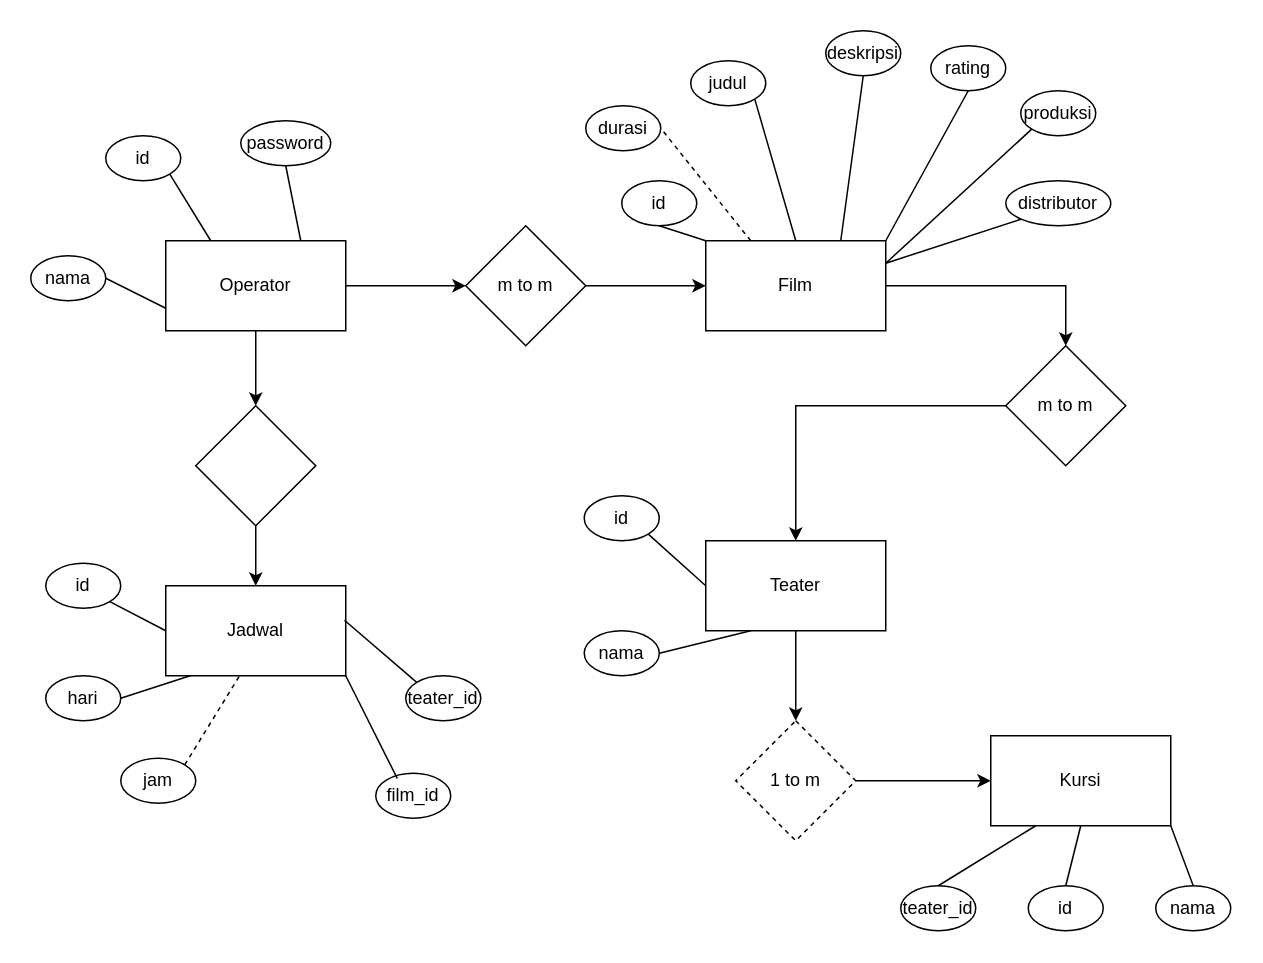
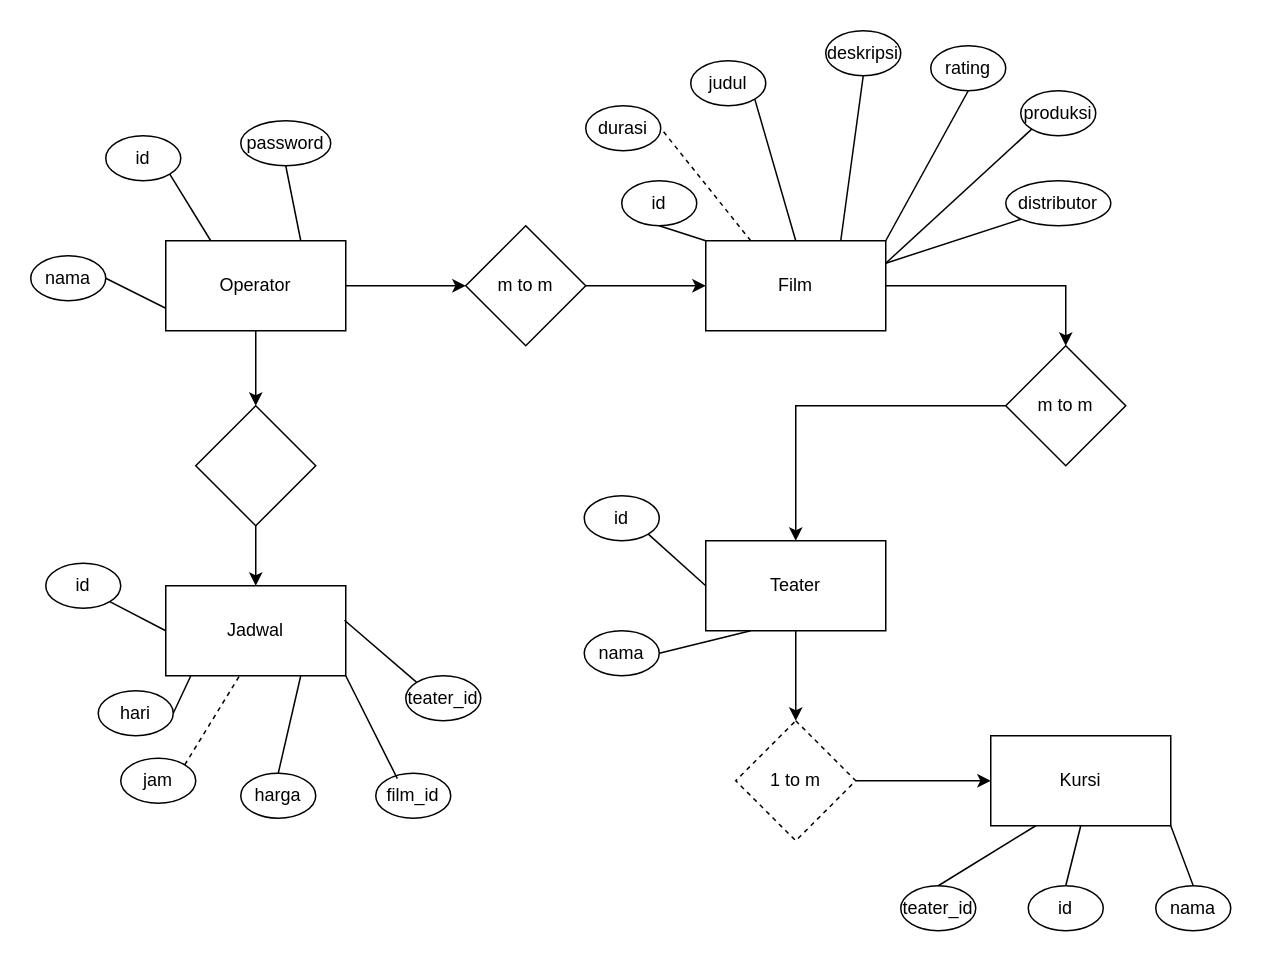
  <mxCell id="0" />
  <mxCell id="1" parent="0" />
  <mxCell id="2" value="" style="edgeStyle=orthogonalEdgeStyle;rounded=0;orthogonalLoop=1;jettySize=auto;html=1;" edge="1" parent="1" source="4" target="6"><mxGeometry relative="1" as="geometry" /></mxCell>
  <mxCell id="3" value="" style="edgeStyle=orthogonalEdgeStyle;rounded=0;orthogonalLoop=1;jettySize=auto;html=1;" edge="1" parent="1" source="4" target="17"><mxGeometry relative="1" as="geometry" /></mxCell>
  <mxCell id="4" value="Operator" style="rounded=0;whiteSpace=wrap;html=1;" vertex="1" parent="1"><mxGeometry x="110" y="160" width="120" height="60" as="geometry" /></mxCell>
  <mxCell id="5" value="" style="edgeStyle=orthogonalEdgeStyle;rounded=0;orthogonalLoop=1;jettySize=auto;html=1;" edge="1" parent="1" source="6" target="8"><mxGeometry relative="1" as="geometry" /></mxCell>
  <mxCell id="6" value="m to m" style="rhombus;whiteSpace=wrap;html=1;rounded=0;" vertex="1" parent="1"><mxGeometry x="310" y="150" width="80" height="80" as="geometry" /></mxCell>
  <mxCell id="7" value="" style="edgeStyle=orthogonalEdgeStyle;rounded=0;orthogonalLoop=1;jettySize=auto;html=1;" edge="1" parent="1" source="8" target="10"><mxGeometry relative="1" as="geometry" /></mxCell>
  <mxCell id="8" value="Film" style="whiteSpace=wrap;html=1;rounded=0;" vertex="1" parent="1"><mxGeometry x="470" y="160" width="120" height="60" as="geometry" /></mxCell>
  <mxCell id="9" value="" style="edgeStyle=orthogonalEdgeStyle;rounded=0;orthogonalLoop=1;jettySize=auto;html=1;" edge="1" parent="1" source="10" target="12"><mxGeometry relative="1" as="geometry" /></mxCell>
  <mxCell id="10" value="m to m" style="rhombus;whiteSpace=wrap;html=1;rounded=0;" vertex="1" parent="1"><mxGeometry x="670" y="230" width="80" height="80" as="geometry" /></mxCell>
  <mxCell id="11" value="" style="edgeStyle=orthogonalEdgeStyle;rounded=0;orthogonalLoop=1;jettySize=auto;html=1;" edge="1" parent="1" source="12" target="14"><mxGeometry relative="1" as="geometry" /></mxCell>
  <mxCell id="12" value="Teater" style="whiteSpace=wrap;html=1;rounded=0;" vertex="1" parent="1"><mxGeometry x="470" y="360" width="120" height="60" as="geometry" /></mxCell>
  <mxCell id="13" value="" style="edgeStyle=orthogonalEdgeStyle;rounded=0;orthogonalLoop=1;jettySize=auto;html=1;" edge="1" parent="1" source="14" target="15"><mxGeometry relative="1" as="geometry" /></mxCell>
  <mxCell id="14" value="1 to m" style="rhombus;whiteSpace=wrap;html=1;rounded=0;dashed=1;" vertex="1" parent="1"><mxGeometry x="490" y="480" width="80" height="80" as="geometry" /></mxCell>
  <mxCell id="15" value="Kursi" style="whiteSpace=wrap;html=1;rounded=0;" vertex="1" parent="1"><mxGeometry x="660" y="490" width="120" height="60" as="geometry" /></mxCell>
  <mxCell id="16" value="" style="edgeStyle=orthogonalEdgeStyle;rounded=0;orthogonalLoop=1;jettySize=auto;html=1;" edge="1" parent="1" source="17" target="18"><mxGeometry relative="1" as="geometry" /></mxCell>
  <mxCell id="17" value="" style="rhombus;whiteSpace=wrap;html=1;rounded=0;" vertex="1" parent="1"><mxGeometry x="130" y="270" width="80" height="80" as="geometry" /></mxCell>
  <mxCell id="18" value="Jadwal" style="whiteSpace=wrap;html=1;rounded=0;" vertex="1" parent="1"><mxGeometry x="110" y="390" width="120" height="60" as="geometry" /></mxCell>
  <mxCell id="19" value="id" style="ellipse;whiteSpace=wrap;html=1;" vertex="1" parent="1"><mxGeometry x="70" y="90" width="50" height="30" as="geometry" /></mxCell>
  <mxCell id="20" value="nama" style="ellipse;whiteSpace=wrap;html=1;" vertex="1" parent="1"><mxGeometry x="20" y="170" width="50" height="30" as="geometry" /></mxCell>
  <mxCell id="21" value="password" style="ellipse;whiteSpace=wrap;html=1;" vertex="1" parent="1"><mxGeometry x="160" y="80" width="60" height="30" as="geometry" /></mxCell>
  <mxCell id="22" value="id" style="ellipse;whiteSpace=wrap;html=1;" vertex="1" parent="1"><mxGeometry x="414" y="120" width="50" height="30" as="geometry" /></mxCell>
  <mxCell id="23" value="judul" style="ellipse;whiteSpace=wrap;html=1;" vertex="1" parent="1"><mxGeometry x="460" y="40" width="50" height="30" as="geometry" /></mxCell>
  <mxCell id="24" value="deskripsi" style="ellipse;whiteSpace=wrap;html=1;" vertex="1" parent="1"><mxGeometry x="550" y="20" width="50" height="30" as="geometry" /></mxCell>
  <mxCell id="25" value="rating" style="ellipse;whiteSpace=wrap;html=1;" vertex="1" parent="1"><mxGeometry x="620" y="30" width="50" height="30" as="geometry" /></mxCell>
  <mxCell id="26" value="produksi" style="ellipse;whiteSpace=wrap;html=1;" vertex="1" parent="1"><mxGeometry x="680" y="60" width="50" height="30" as="geometry" /></mxCell>
  <mxCell id="27" value="distributor" style="ellipse;whiteSpace=wrap;html=1;" vertex="1" parent="1"><mxGeometry x="670" y="120" width="70" height="30" as="geometry" /></mxCell>
  <mxCell id="28" value="durasi" style="ellipse;whiteSpace=wrap;html=1;" vertex="1" parent="1"><mxGeometry x="390" y="70" width="50" height="30" as="geometry" /></mxCell>
  <mxCell id="29" value="id" style="ellipse;whiteSpace=wrap;html=1;" vertex="1" parent="1"><mxGeometry x="389" y="330" width="50" height="30" as="geometry" /></mxCell>
  <mxCell id="30" value="nama" style="ellipse;whiteSpace=wrap;html=1;" vertex="1" parent="1"><mxGeometry x="389" y="420" width="50" height="30" as="geometry" /></mxCell>
  <mxCell id="31" value="id" style="ellipse;whiteSpace=wrap;html=1;" vertex="1" parent="1"><mxGeometry x="685" y="590" width="50" height="30" as="geometry" /></mxCell>
  <mxCell id="32" value="nama" style="ellipse;whiteSpace=wrap;html=1;" vertex="1" parent="1"><mxGeometry x="770" y="590" width="50" height="30" as="geometry" /></mxCell>
  <mxCell id="33" value="teater_id" style="ellipse;whiteSpace=wrap;html=1;" vertex="1" parent="1"><mxGeometry x="600" y="590" width="50" height="30" as="geometry" /></mxCell>
  <mxCell id="34" value="id" style="ellipse;whiteSpace=wrap;html=1;" vertex="1" parent="1"><mxGeometry x="30" y="375" width="50" height="30" as="geometry" /></mxCell>
- <mxCell id="35" value="hari" style="ellipse;whiteSpace=wrap;html=1;" vertex="1" parent="1"><mxGeometry x="30" y="450" width="50" height="30" as="geometry" /></mxCell>
+ <mxCell id="35" value="hari" style="ellipse;whiteSpace=wrap;html=1;" vertex="1" parent="1"><mxGeometry x="65" y="460" width="50" height="30" as="geometry" /></mxCell>
  <mxCell id="36" value="jam" style="ellipse;whiteSpace=wrap;html=1;" vertex="1" parent="1"><mxGeometry x="80" y="505" width="50" height="30" as="geometry" /></mxCell>
  <mxCell id="37" value="teater_id" style="ellipse;whiteSpace=wrap;html=1;" vertex="1" parent="1"><mxGeometry x="270" y="450" width="50" height="30" as="geometry" /></mxCell>
+ <mxCell id="38" value="harga" style="ellipse;whiteSpace=wrap;html=1;" vertex="1" parent="1"><mxGeometry x="160" y="515" width="50" height="30" as="geometry" /></mxCell>
  <mxCell id="39" value="film_id" style="ellipse;whiteSpace=wrap;html=1;" vertex="1" parent="1"><mxGeometry x="250" y="515" width="50" height="30" as="geometry" /></mxCell>
  <mxCell id="40" value="" style="endArrow=none;html=1;rounded=0;entryX=0;entryY=0.75;entryDx=0;entryDy=0;exitX=1;exitY=0.5;exitDx=0;exitDy=0;" edge="1" parent="1" source="20" target="4"><mxGeometry width="50" height="50" relative="1" as="geometry"><mxPoint x="40" y="300" as="sourcePoint" /><mxPoint x="90" y="250" as="targetPoint" /></mxGeometry></mxCell>
  <mxCell id="41" value="" style="endArrow=none;html=1;rounded=0;exitX=0.25;exitY=0;exitDx=0;exitDy=0;entryX=1;entryY=1;entryDx=0;entryDy=0;" edge="1" parent="1" source="4" target="19"><mxGeometry width="50" height="50" relative="1" as="geometry"><mxPoint x="390" y="310" as="sourcePoint" /><mxPoint x="440" y="260" as="targetPoint" /></mxGeometry></mxCell>
  <mxCell id="42" value="" style="endArrow=none;html=1;rounded=0;exitX=0.75;exitY=0;exitDx=0;exitDy=0;entryX=0.5;entryY=1;entryDx=0;entryDy=0;" edge="1" parent="1" source="4" target="21"><mxGeometry width="50" height="50" relative="1" as="geometry"><mxPoint x="390" y="310" as="sourcePoint" /><mxPoint x="440" y="260" as="targetPoint" /></mxGeometry></mxCell>
  <mxCell id="43" value="" style="endArrow=none;html=1;rounded=0;entryX=0;entryY=0;entryDx=0;entryDy=0;exitX=0.5;exitY=1;exitDx=0;exitDy=0;" edge="1" parent="1" source="22" target="8"><mxGeometry width="50" height="50" relative="1" as="geometry"><mxPoint x="390" y="310" as="sourcePoint" /><mxPoint x="440" y="260" as="targetPoint" /></mxGeometry></mxCell>
  <mxCell id="44" value="" style="endArrow=none;html=1;rounded=0;entryX=1;entryY=0.5;entryDx=0;entryDy=0;exitX=0.25;exitY=0;exitDx=0;exitDy=0;dashed=1;" edge="1" parent="1" source="8" target="28"><mxGeometry width="50" height="50" relative="1" as="geometry"><mxPoint x="390" y="310" as="sourcePoint" /><mxPoint x="440" y="260" as="targetPoint" /></mxGeometry></mxCell>
  <mxCell id="45" value="" style="endArrow=none;html=1;rounded=0;entryX=1;entryY=1;entryDx=0;entryDy=0;exitX=0.5;exitY=0;exitDx=0;exitDy=0;" edge="1" parent="1" source="8" target="23"><mxGeometry width="50" height="50" relative="1" as="geometry"><mxPoint x="390" y="310" as="sourcePoint" /><mxPoint x="440" y="260" as="targetPoint" /></mxGeometry></mxCell>
  <mxCell id="46" value="" style="endArrow=none;html=1;rounded=0;entryX=0.5;entryY=1;entryDx=0;entryDy=0;exitX=0.75;exitY=0;exitDx=0;exitDy=0;" edge="1" parent="1" source="8" target="24"><mxGeometry width="50" height="50" relative="1" as="geometry"><mxPoint x="390" y="310" as="sourcePoint" /><mxPoint x="440" y="260" as="targetPoint" /></mxGeometry></mxCell>
  <mxCell id="47" value="" style="endArrow=none;html=1;rounded=0;entryX=0.5;entryY=1;entryDx=0;entryDy=0;exitX=1;exitY=0;exitDx=0;exitDy=0;" edge="1" parent="1" source="8" target="25"><mxGeometry width="50" height="50" relative="1" as="geometry"><mxPoint x="390" y="310" as="sourcePoint" /><mxPoint x="440" y="260" as="targetPoint" /></mxGeometry></mxCell>
  <mxCell id="48" value="" style="endArrow=none;html=1;rounded=0;entryX=0;entryY=1;entryDx=0;entryDy=0;exitX=1;exitY=0.25;exitDx=0;exitDy=0;" edge="1" parent="1" source="8" target="26"><mxGeometry width="50" height="50" relative="1" as="geometry"><mxPoint x="390" y="310" as="sourcePoint" /><mxPoint x="440" y="260" as="targetPoint" /></mxGeometry></mxCell>
  <mxCell id="49" value="" style="endArrow=none;html=1;rounded=0;entryX=0;entryY=1;entryDx=0;entryDy=0;exitX=1;exitY=0.25;exitDx=0;exitDy=0;" edge="1" parent="1" source="8" target="27"><mxGeometry width="50" height="50" relative="1" as="geometry"><mxPoint x="390" y="310" as="sourcePoint" /><mxPoint x="440" y="260" as="targetPoint" /></mxGeometry></mxCell>
  <mxCell id="50" value="" style="endArrow=none;html=1;rounded=0;exitX=1;exitY=1;exitDx=0;exitDy=0;entryX=0;entryY=0.5;entryDx=0;entryDy=0;" edge="1" parent="1" source="29" target="12"><mxGeometry width="50" height="50" relative="1" as="geometry"><mxPoint x="390" y="310" as="sourcePoint" /><mxPoint x="440" y="260" as="targetPoint" /></mxGeometry></mxCell>
  <mxCell id="51" value="" style="endArrow=none;html=1;rounded=0;exitX=1;exitY=0.5;exitDx=0;exitDy=0;entryX=0.25;entryY=1;entryDx=0;entryDy=0;" edge="1" parent="1" source="30" target="12"><mxGeometry width="50" height="50" relative="1" as="geometry"><mxPoint x="390" y="310" as="sourcePoint" /><mxPoint x="440" y="260" as="targetPoint" /></mxGeometry></mxCell>
  <mxCell id="52" value="" style="endArrow=none;html=1;rounded=0;exitX=0.5;exitY=0;exitDx=0;exitDy=0;entryX=0.25;entryY=1;entryDx=0;entryDy=0;" edge="1" parent="1" source="33" target="15"><mxGeometry width="50" height="50" relative="1" as="geometry"><mxPoint x="390" y="450" as="sourcePoint" /><mxPoint x="440" y="400" as="targetPoint" /></mxGeometry></mxCell>
  <mxCell id="53" value="" style="endArrow=none;html=1;rounded=0;entryX=0.5;entryY=1;entryDx=0;entryDy=0;exitX=0.5;exitY=0;exitDx=0;exitDy=0;" edge="1" parent="1" source="31" target="15"><mxGeometry width="50" height="50" relative="1" as="geometry"><mxPoint x="390" y="450" as="sourcePoint" /><mxPoint x="440" y="400" as="targetPoint" /></mxGeometry></mxCell>
  <mxCell id="54" value="" style="endArrow=none;html=1;rounded=0;entryX=1;entryY=1;entryDx=0;entryDy=0;exitX=0.5;exitY=0;exitDx=0;exitDy=0;" edge="1" parent="1" source="32" target="15"><mxGeometry width="50" height="50" relative="1" as="geometry"><mxPoint x="390" y="450" as="sourcePoint" /><mxPoint x="440" y="400" as="targetPoint" /></mxGeometry></mxCell>
  <mxCell id="55" value="" style="endArrow=none;html=1;rounded=0;exitX=1;exitY=1;exitDx=0;exitDy=0;entryX=0;entryY=0.5;entryDx=0;entryDy=0;" edge="1" parent="1" source="34" target="18"><mxGeometry width="50" height="50" relative="1" as="geometry"><mxPoint x="390" y="310" as="sourcePoint" /><mxPoint x="440" y="260" as="targetPoint" /></mxGeometry></mxCell>
  <mxCell id="56" value="" style="endArrow=none;html=1;rounded=0;exitX=1;exitY=0.5;exitDx=0;exitDy=0;entryX=0.14;entryY=0.997;entryDx=0;entryDy=0;entryPerimeter=0;" edge="1" parent="1" source="35" target="18"><mxGeometry width="50" height="50" relative="1" as="geometry"><mxPoint x="83" y="411" as="sourcePoint" /><mxPoint x="120" y="430" as="targetPoint" /></mxGeometry></mxCell>
  <mxCell id="57" value="" style="endArrow=none;html=1;rounded=0;exitX=1;exitY=0;exitDx=0;exitDy=0;entryX=0.407;entryY=1.01;entryDx=0;entryDy=0;entryPerimeter=0;dashed=1;" edge="1" parent="1" source="36" target="18"><mxGeometry width="50" height="50" relative="1" as="geometry"><mxPoint x="93" y="421" as="sourcePoint" /><mxPoint x="130" y="440" as="targetPoint" /></mxGeometry></mxCell>
+ <mxCell id="58" value="" style="endArrow=none;html=1;rounded=0;exitX=0.5;exitY=0;exitDx=0;exitDy=0;entryX=0.75;entryY=1;entryDx=0;entryDy=0;" edge="1" parent="1" source="38" target="18"><mxGeometry width="50" height="50" relative="1" as="geometry"><mxPoint x="103" y="431" as="sourcePoint" /><mxPoint x="140" y="450" as="targetPoint" /></mxGeometry></mxCell>
  <mxCell id="59" value="" style="endArrow=none;html=1;rounded=0;exitX=0;exitY=0;exitDx=0;exitDy=0;entryX=0.993;entryY=0.383;entryDx=0;entryDy=0;entryPerimeter=0;" edge="1" parent="1" source="37" target="18"><mxGeometry width="50" height="50" relative="1" as="geometry"><mxPoint x="113" y="441" as="sourcePoint" /><mxPoint x="150" y="460" as="targetPoint" /></mxGeometry></mxCell>
  <mxCell id="60" value="" style="endArrow=none;html=1;rounded=0;exitX=0.288;exitY=0.12;exitDx=0;exitDy=0;entryX=1;entryY=1;entryDx=0;entryDy=0;exitPerimeter=0;" edge="1" parent="1" source="39" target="18"><mxGeometry width="50" height="50" relative="1" as="geometry"><mxPoint x="123" y="451" as="sourcePoint" /><mxPoint x="160" y="470" as="targetPoint" /></mxGeometry></mxCell>
